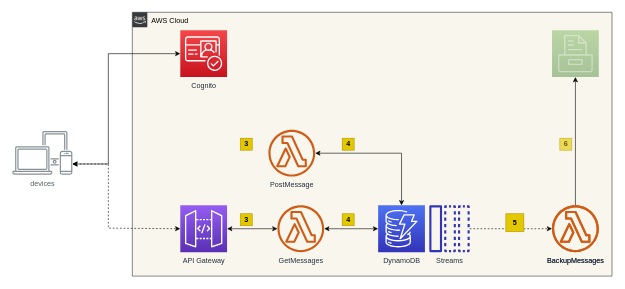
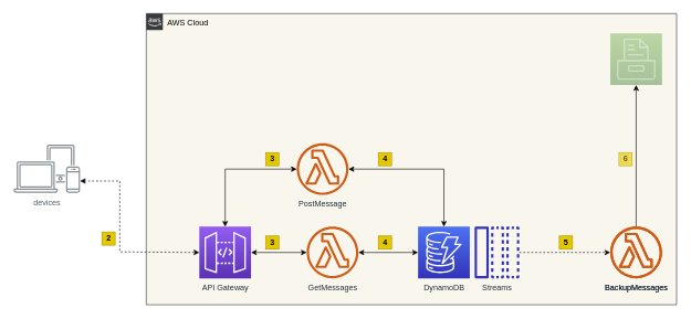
  <mxCell id="0" />
  <mxCell id="1" parent="0" />
  <mxCell id="2" value="AWS Cloud" style="points=[[0,0],[0.25,0],[0.5,0],[0.75,0],[1,0],[1,0.25],[1,0.5],[1,0.75],[1,1],[0.75,1],[0.5,1],[0.25,1],[0,1],[0,0.75],[0,0.5],[0,0.25]];outlineConnect=0;html=1;whiteSpace=wrap;fontSize=12;fontStyle=0;shape=mxgraph.aws4.group;grIcon=mxgraph.aws4.group_aws_cloud_alt;strokeColor=#36393d;fillColor=#f9f7ed;verticalAlign=top;align=left;spacingLeft=30;dashed=0;" vertex="1" parent="1"><mxGeometry x="220" y="20" width="800" height="440" as="geometry" /></mxCell>
  <mxCell id="3" value="DynamoDB" style="points=[[0,0,0],[0.25,0,0],[0.5,0,0],[0.75,0,0],[1,0,0],[0,1,0],[0.25,1,0],[0.5,1,0],[0.75,1,0],[1,1,0],[0,0.25,0],[0,0.5,0],[0,0.75,0],[1,0.25,0],[1,0.5,0],[1,0.75,0]];outlineConnect=0;fontColor=#232F3E;gradientColor=#4D72F3;gradientDirection=north;fillColor=#3334B9;strokeColor=#ffffff;dashed=0;verticalLabelPosition=bottom;verticalAlign=top;align=center;html=1;fontSize=12;fontStyle=0;aspect=fixed;shape=mxgraph.aws4.resourceIcon;resIcon=mxgraph.aws4.dynamodb;" vertex="1" parent="1"><mxGeometry x="630" y="342" width="78" height="78" as="geometry" /></mxCell>
- <mxCell id="4" style="edgeStyle=orthogonalEdgeStyle;rounded=0;orthogonalLoop=1;jettySize=auto;html=1;startArrow=classic;startFill=1;" edge="1" parent="1" source="5" target="7"><mxGeometry relative="1" as="geometry"><Array as="points"><mxPoint x="180" y="273" /><mxPoint x="180" y="89" /></Array></mxGeometry></mxCell>
  <mxCell id="5" value="devices" style="outlineConnect=0;gradientColor=none;fontColor=#545B64;strokeColor=none;fillColor=#879196;dashed=0;verticalLabelPosition=bottom;verticalAlign=top;align=center;html=1;fontSize=12;fontStyle=0;aspect=fixed;shape=mxgraph.aws4.illustration_devices;pointerEvents=1" vertex="1" parent="1"><mxGeometry x="20" y="216" width="100" height="77" as="geometry" /></mxCell>
  <mxCell id="6" value="GetMessages" style="outlineConnect=0;fontColor=#232F3E;gradientColor=none;fillColor=#D05C17;strokeColor=none;dashed=0;verticalLabelPosition=bottom;verticalAlign=top;align=center;html=1;fontSize=12;fontStyle=0;aspect=fixed;pointerEvents=1;shape=mxgraph.aws4.lambda_function;" vertex="1" parent="1"><mxGeometry x="462" y="342" width="78" height="78" as="geometry" /></mxCell>
- <mxCell id="7" value="Cognito" style="points=[[0,0,0],[0.25,0,0],[0.5,0,0],[0.75,0,0],[1,0,0],[0,1,0],[0.25,1,0],[0.5,1,0],[0.75,1,0],[1,1,0],[0,0.25,0],[0,0.5,0],[0,0.75,0],[1,0.25,0],[1,0.5,0],[1,0.75,0]];outlineConnect=0;fontColor=#232F3E;gradientColor=#F54749;gradientDirection=north;fillColor=#C7131F;strokeColor=#ffffff;dashed=0;verticalLabelPosition=bottom;verticalAlign=top;align=center;html=1;fontSize=12;fontStyle=0;aspect=fixed;shape=mxgraph.aws4.resourceIcon;resIcon=mxgraph.aws4.cognito;" vertex="1" parent="1"><mxGeometry x="300" y="50" width="78" height="78" as="geometry" /></mxCell>
  <mxCell id="8" value="API Gateway" style="points=[[0,0,0],[0.25,0,0],[0.5,0,0],[0.75,0,0],[1,0,0],[0,1,0],[0.25,1,0],[0.5,1,0],[0.75,1,0],[1,1,0],[0,0.25,0],[0,0.5,0],[0,0.75,0],[1,0.25,0],[1,0.5,0],[1,0.75,0]];outlineConnect=0;fontColor=#232F3E;gradientColor=#945DF2;gradientDirection=north;fillColor=#5A30B5;strokeColor=#ffffff;dashed=0;verticalLabelPosition=bottom;verticalAlign=top;align=center;html=1;fontSize=12;fontStyle=0;aspect=fixed;shape=mxgraph.aws4.resourceIcon;resIcon=mxgraph.aws4.api_gateway;" vertex="1" parent="1"><mxGeometry x="300" y="342" width="78" height="78" as="geometry" /></mxCell>
  <mxCell id="9" style="edgeStyle=orthogonalEdgeStyle;rounded=0;orthogonalLoop=1;jettySize=auto;html=1;startArrow=classic;startFill=1;entryX=0;entryY=0.5;entryDx=0;entryDy=0;entryPerimeter=0;dashed=1;" edge="1" parent="1" source="5" target="8"><mxGeometry relative="1" as="geometry"><mxPoint x="130" y="283.4" as="sourcePoint" /><mxPoint x="320" y="284" as="targetPoint" /><Array as="points"><mxPoint x="180" y="273" /><mxPoint x="180" y="380" /><mxPoint x="300" y="380" /></Array></mxGeometry></mxCell>
  <mxCell id="10" style="edgeStyle=orthogonalEdgeStyle;rounded=0;orthogonalLoop=1;jettySize=auto;html=1;startArrow=classic;startFill=1;exitX=1;exitY=0.5;exitDx=0;exitDy=0;exitPerimeter=0;" edge="1" parent="1" source="8" target="6"><mxGeometry relative="1" as="geometry"><mxPoint x="130" y="283.4" as="sourcePoint" /><mxPoint x="320" y="439" as="targetPoint" /><Array as="points"><mxPoint x="470" y="381" /><mxPoint x="470" y="381" /></Array></mxGeometry></mxCell>
  <mxCell id="11" value="PostMessage" style="outlineConnect=0;fontColor=#232F3E;gradientColor=none;fillColor=#D05C17;strokeColor=none;dashed=0;verticalLabelPosition=bottom;verticalAlign=top;align=center;html=1;fontSize=12;fontStyle=0;aspect=fixed;pointerEvents=1;shape=mxgraph.aws4.lambda_function;" vertex="1" parent="1"><mxGeometry x="447" y="216" width="78" height="78" as="geometry" /></mxCell>
  <mxCell id="12" style="edgeStyle=orthogonalEdgeStyle;rounded=0;orthogonalLoop=1;jettySize=auto;html=1;entryX=0.5;entryY=1;entryDx=0;entryDy=0;entryPerimeter=0;startArrow=none;startFill=0;" edge="1" parent="1" source="13" target="19"><mxGeometry relative="1" as="geometry" /></mxCell>
  <mxCell id="13" value="BackupMessages" style="outlineConnect=0;fontColor=#232F3E;gradientColor=none;fillColor=#D05C17;strokeColor=none;dashed=0;verticalLabelPosition=bottom;verticalAlign=top;align=center;html=1;fontSize=12;fontStyle=0;aspect=fixed;pointerEvents=1;shape=mxgraph.aws4.lambda_function;" vertex="1" parent="1"><mxGeometry x="920" y="342" width="78" height="78" as="geometry" /></mxCell>
+ <mxCell id="14" style="edgeStyle=orthogonalEdgeStyle;rounded=0;orthogonalLoop=1;jettySize=auto;html=1;startArrow=classic;startFill=1;exitX=0.5;exitY=0;exitDx=0;exitDy=0;exitPerimeter=0;" edge="1" parent="1" source="8" target="11"><mxGeometry relative="1" as="geometry"><mxPoint x="398" y="439" as="sourcePoint" /><mxPoint x="470" y="449" as="targetPoint" /><Array as="points"><mxPoint x="339" y="255" /></Array></mxGeometry></mxCell>
  <mxCell id="15" style="edgeStyle=orthogonalEdgeStyle;rounded=0;orthogonalLoop=1;jettySize=auto;html=1;startArrow=classic;startFill=1;" edge="1" parent="1" source="6" target="3"><mxGeometry relative="1" as="geometry"><mxPoint x="388" y="391" as="sourcePoint" /><mxPoint x="460" y="449" as="targetPoint" /><Array as="points"><mxPoint x="669" y="380" /></Array></mxGeometry></mxCell>
  <mxCell id="16" style="edgeStyle=orthogonalEdgeStyle;rounded=0;orthogonalLoop=1;jettySize=auto;html=1;startArrow=classic;startFill=1;entryX=0.5;entryY=0;entryDx=0;entryDy=0;entryPerimeter=0;" edge="1" parent="1" source="11" target="3"><mxGeometry relative="1" as="geometry"><mxPoint x="538" y="449" as="sourcePoint" /><mxPoint x="679" y="430" as="targetPoint" /><Array as="points"><mxPoint x="669" y="255" /></Array></mxGeometry></mxCell>
  <mxCell id="17" style="edgeStyle=orthogonalEdgeStyle;rounded=0;orthogonalLoop=1;jettySize=auto;html=1;startArrow=none;startFill=0;dashed=1;" edge="1" parent="1" source="18" target="13"><mxGeometry relative="1" as="geometry" /></mxCell>
  <mxCell id="18" value="Streams" style="outlineConnect=0;fontColor=#232F3E;gradientColor=none;strokeColor=none;dashed=0;verticalLabelPosition=bottom;verticalAlign=top;align=center;html=1;fontSize=12;fontStyle=0;aspect=fixed;pointerEvents=1;shape=mxgraph.aws4.message;fillColor=#3334B9;" vertex="1" parent="1"><mxGeometry x="711" y="342" width="76" height="78" as="geometry" /></mxCell>
  <mxCell id="19" value="" style="points=[[0,0,0],[0.25,0,0],[0.5,0,0],[0.75,0,0],[1,0,0],[0,1,0],[0.25,1,0],[0.5,1,0],[0.75,1,0],[1,1,0],[0,0.25,0],[0,0.5,0],[0,0.75,0],[1,0.25,0],[1,0.5,0],[1,0.75,0]];outlineConnect=0;fontColor=#232F3E;gradientColor=#60A337;gradientDirection=north;fillColor=#277116;strokeColor=#ffffff;dashed=0;verticalLabelPosition=bottom;verticalAlign=top;align=center;html=1;fontSize=12;fontStyle=0;aspect=fixed;shape=mxgraph.aws4.resourceIcon;resIcon=mxgraph.aws4.storage;fillOpacity=40;" vertex="1" parent="1"><mxGeometry x="920" y="50" width="78" height="78" as="geometry" /></mxCell>
+ <mxCell id="20" value="2" style="text;html=1;resizable=0;autosize=1;align=center;verticalAlign=middle;points=[];rounded=0;fillColor=#e3c800;strokeColor=#B09500;fontStyle=1" vertex="1" parent="1"><mxGeometry x="153" y="350" width="20" height="20" as="geometry" /></mxCell>
  <mxCell id="21" value="3" style="text;html=1;resizable=0;autosize=1;align=center;verticalAlign=middle;points=[];rounded=0;fillColor=#e3c800;strokeColor=#B09500;fontStyle=1" vertex="1" parent="1"><mxGeometry x="400" y="230" width="20" height="20" as="geometry" /></mxCell>
  <mxCell id="22" value="3" style="text;html=1;resizable=0;autosize=1;align=center;verticalAlign=middle;points=[];rounded=0;fillColor=#e3c800;strokeColor=#B09500;fontStyle=1" vertex="1" parent="1"><mxGeometry x="400" y="356" width="20" height="20" as="geometry" /></mxCell>
  <mxCell id="23" value="4&lt;span style=&quot;color: rgba(0 , 0 , 0 , 0) ; font-family: monospace ; font-size: 0px ; font-weight: 400&quot;&gt;%3CmxGraphModel%3E%3Croot%3E%3CmxCell%20id%3D%220%22%2F%3E%3CmxCell%20id%3D%221%22%20parent%3D%220%22%2F%3E%3CmxCell%20id%3D%222%22%20value%3D%223%22%20style%3D%22text%3Bhtml%3D1%3Bresizable%3D0%3Bautosize%3D1%3Balign%3Dcenter%3BverticalAlign%3Dmiddle%3Bpoints%3D%5B%5D%3Brounded%3D0%3BfillColor%3D%23e3c800%3BstrokeColor%3D%23B09500%3BfontStyle%3D1%22%20vertex%3D%221%22%20parent%3D%221%22%3E%3CmxGeometry%20x%3D%22510%22%20y%3D%22490%22%20width%3D%2220%22%20height%3D%2220%22%20as%3D%22geometry%22%2F%3E%3C%2FmxCell%3E%3C%2Froot%3E%3C%2FmxGraphModel%3E&lt;/span&gt;&lt;span style=&quot;color: rgba(0 , 0 , 0 , 0) ; font-family: monospace ; font-size: 0px ; font-weight: 400&quot;&gt;%3CmxGraphModel%3E%3Croot%3E%3CmxCell%20id%3D%220%22%2F%3E%3CmxCell%20id%3D%221%22%20parent%3D%220%22%2F%3E%3CmxCell%20id%3D%222%22%20value%3D%223%22%20style%3D%22text%3Bhtml%3D1%3Bresizable%3D0%3Bautosize%3D1%3Balign%3Dcenter%3BverticalAlign%3Dmiddle%3Bpoints%3D%5B%5D%3Brounded%3D0%3BfillColor%3D%23e3c800%3BstrokeColor%3D%23B09500%3BfontStyle%3D1%22%20vertex%3D%221%22%20parent%3D%221%22%3E%3CmxGeometry%20x%3D%22510%22%20y%3D%22490%22%20width%3D%2220%22%20height%3D%2220%22%20as%3D%22geometry%22%2F%3E%3C%2FmxCell%3E%3C%2Froot%3E%3C%2FmxGraphModel%3E&lt;/span&gt;" style="text;html=1;resizable=0;autosize=1;align=center;verticalAlign=middle;points=[];rounded=0;fillColor=#e3c800;strokeColor=#B09500;fontStyle=1" vertex="1" parent="1"><mxGeometry x="570" y="230" width="20" height="20" as="geometry" /></mxCell>
  <mxCell id="24" value="4&lt;span style=&quot;color: rgba(0 , 0 , 0 , 0) ; font-family: monospace ; font-size: 0px ; font-weight: 400&quot;&gt;%3CmxGraphModel%3E%3Croot%3E%3CmxCell%20id%3D%220%22%2F%3E%3CmxCell%20id%3D%221%22%20parent%3D%220%22%2F%3E%3CmxCell%20id%3D%222%22%20value%3D%223%22%20style%3D%22text%3Bhtml%3D1%3Bresizable%3D0%3Bautosize%3D1%3Balign%3Dcenter%3BverticalAlign%3Dmiddle%3Bpoints%3D%5B%5D%3Brounded%3D0%3BfillColor%3D%23e3c800%3BstrokeColor%3D%23B09500%3BfontStyle%3D1%22%20vertex%3D%221%22%20parent%3D%221%22%3E%3CmxGeometry%20x%3D%22510%22%20y%3D%22490%22%20width%3D%2220%22%20height%3D%2220%22%20as%3D%22geometry%22%2F%3E%3C%2FmxCell%3E%3C%2Froot%3E%3C%2FmxGraphModel%3E&lt;/span&gt;&lt;span style=&quot;color: rgba(0 , 0 , 0 , 0) ; font-family: monospace ; font-size: 0px ; font-weight: 400&quot;&gt;%3CmxGraphModel%3E%3Croot%3E%3CmxCell%20id%3D%220%22%2F%3E%3CmxCell%20id%3D%221%22%20parent%3D%220%22%2F%3E%3CmxCell%20id%3D%222%22%20value%3D%223%22%20style%3D%22text%3Bhtml%3D1%3Bresizable%3D0%3Bautosize%3D1%3Balign%3Dcenter%3BverticalAlign%3Dmiddle%3Bpoints%3D%5B%5D%3Brounded%3D0%3BfillColor%3D%23e3c800%3BstrokeColor%3D%23B09500%3BfontStyle%3D1%22%20vertex%3D%221%22%20parent%3D%221%22%3E%3CmxGeometry%20x%3D%22510%22%20y%3D%22490%22%20width%3D%2220%22%20height%3D%2220%22%20as%3D%22geometry%22%2F%3E%3C%2FmxCell%3E%3C%2Froot%3E%3C%2FmxGraphModel%3E&lt;/span&gt;" style="text;html=1;resizable=0;autosize=1;align=center;verticalAlign=middle;points=[];rounded=0;fillColor=#e3c800;strokeColor=#B09500;fontStyle=1" vertex="1" parent="1"><mxGeometry x="570" y="356" width="20" height="20" as="geometry" /></mxCell>
- <mxCell id="25" value="5" style="text;html=1;resizable=0;autosize=1;align=center;verticalAlign=middle;points=[];rounded=0;fillColor=#e3c800;strokeColor=#B09500;fontStyle=1" vertex="1" parent="1"><mxGeometry x="843" y="356" width="30" height="30" as="geometry" /></mxCell>
+ <mxCell id="25" value="5" style="text;html=1;resizable=0;autosize=1;align=center;verticalAlign=middle;points=[];rounded=0;fillColor=#e3c800;strokeColor=#B09500;fontStyle=1" vertex="1" parent="1"><mxGeometry x="843" y="356" width="20" height="20" as="geometry" /></mxCell>
  <mxCell id="26" value="6" style="text;html=1;resizable=0;autosize=1;align=center;verticalAlign=middle;points=[];rounded=0;fillColor=#e3c800;strokeColor=#B09500;fontStyle=1;textOpacity=40;opacity=40;" vertex="1" parent="1"><mxGeometry x="933" y="230" width="20" height="20" as="geometry" /></mxCell>
  <mxCell id="27" value="BackupMessages" style="outlineConnect=0;fontColor=#232F3E;gradientColor=none;fillColor=#D05C17;strokeColor=none;dashed=0;verticalLabelPosition=bottom;verticalAlign=top;align=center;html=1;fontSize=12;fontStyle=0;aspect=fixed;pointerEvents=1;shape=mxgraph.aws4.lambda_function;" vertex="1" parent="1"><mxGeometry x="920" y="342" width="78" height="78" as="geometry" /></mxCell>
  <mxCell id="28" value="6" style="text;html=1;resizable=0;autosize=1;align=center;verticalAlign=middle;points=[];rounded=0;fillColor=#e3c800;strokeColor=#B09500;fontStyle=1;textOpacity=40;opacity=40;" vertex="1" parent="1"><mxGeometry x="933" y="230" width="20" height="20" as="geometry" /></mxCell>
